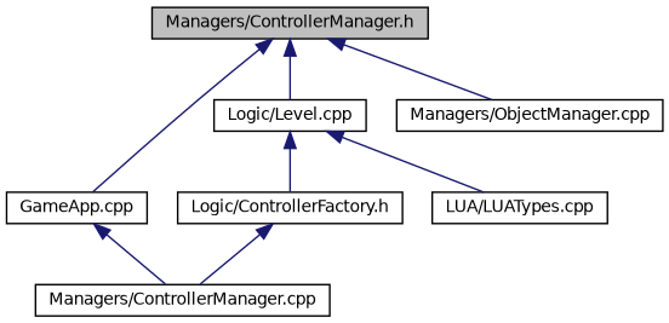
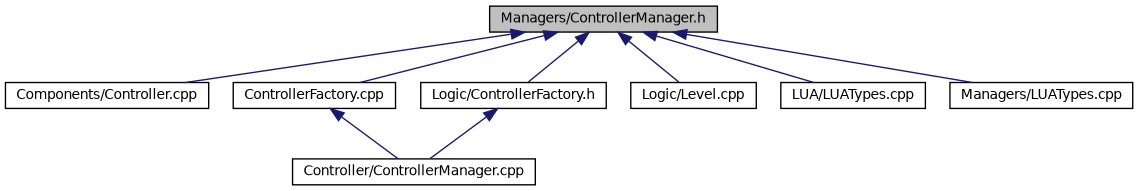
  digraph {
    node [color=black fillcolor=white fontname=Helvetica fontsize=10 shape=record style=filled]
    edge [color=midnightblue dir=back fontname=Helvetica fontsize=10 labelfontname=Helvetica labelfontsize=10 style=solid]
    n1 [fillcolor=grey75 fontcolor=black height=0.2 label="Managers/ControllerManager.h" width=0.4]
-   n3 [height=0.2 label="GameApp.cpp" width=0.4]
+   n2 [height=0.2 label="Components/Controller.cpp" width=0.4]
+   n3 [height=0.2 label="ControllerFactory.cpp" width=0.4]
    n4 [height=0.2 label="Logic/ControllerFactory.h" width=0.4]
    n5 [height=0.2 label="Logic/Level.cpp" width=0.4]
    n6 [height=0.2 label="LUA/LUATypes.cpp" width=0.4]
-   n7 [height=0.2 label="Managers/ObjectManager.cpp" width=0.4]
-   n8 [height=0.2 label="Managers/ControllerManager.cpp" width=0.4]
+   n7 [height=0.2 label="Managers/LUATypes.cpp" width=0.4]
+   n8 [height=0.2 label="Controller/ControllerManager.cpp" width=0.4]
+   n1 -> n2
    n1 -> n3
-   n5 -> n4
+   n1 -> n4
    n1 -> n5
-   n5 -> n6
+   n1 -> n6
    n1 -> n7
    n3 -> n8
    n4 -> n8
  }
